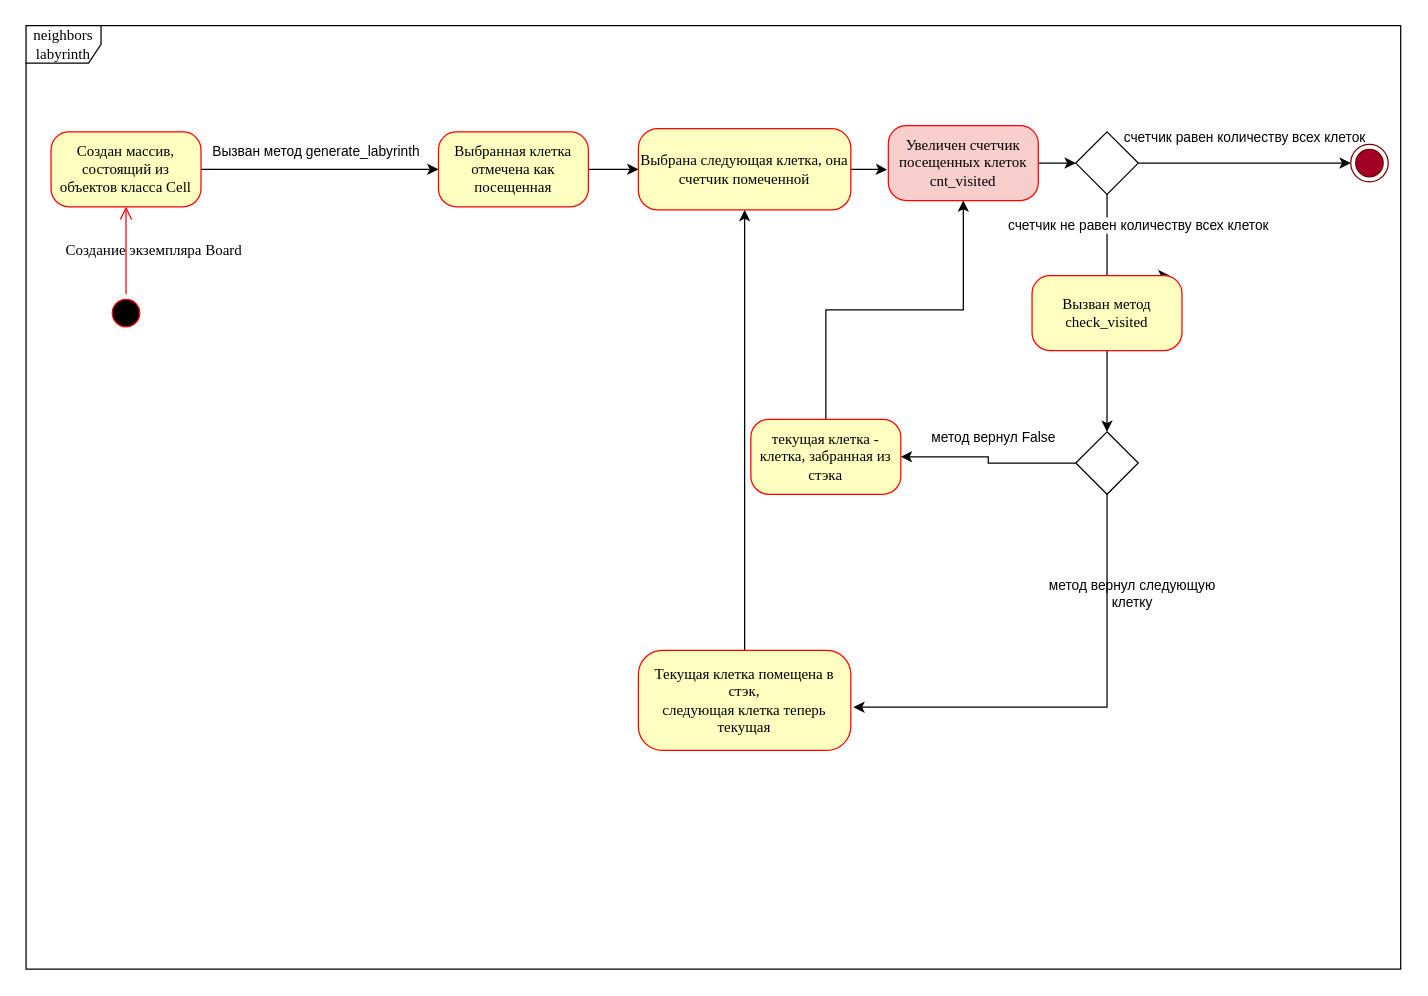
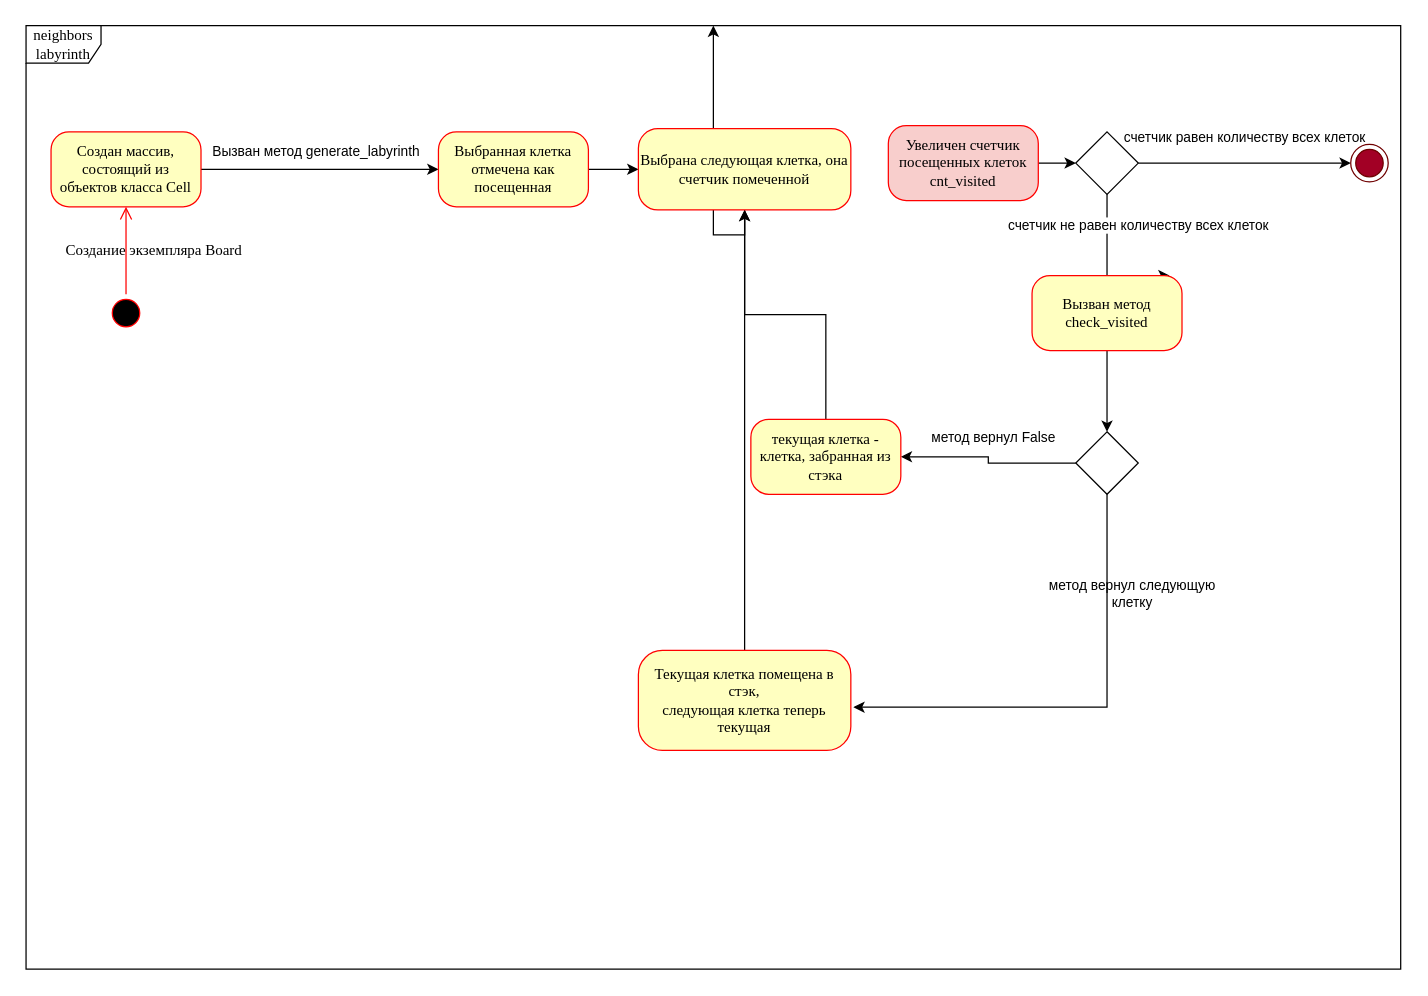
  <mxCell id="0" />
  <mxCell id="1" parent="0" />
  <mxCell id="2" value="" style="ellipse;html=1;shape=startState;fillColor=#000000;strokeColor=#ff0000;rounded=1;shadow=0;comic=0;labelBackgroundColor=none;fontFamily=Verdana;fontSize=12;fontColor=#000000;align=center;direction=south;whiteSpace=wrap;" parent="1" vertex="1"><mxGeometry x="85" y="235" width="30" height="30" as="geometry" /></mxCell>
  <mxCell id="3" style="edgeStyle=orthogonalEdgeStyle;rounded=0;orthogonalLoop=1;jettySize=auto;html=1;entryX=0;entryY=0.5;entryDx=0;entryDy=0;" edge="1" parent="1" source="5" target="7"><mxGeometry relative="1" as="geometry" /></mxCell>
  <mxCell id="4" value="Вызван метод generate_labyrinth" style="edgeLabel;html=1;align=center;verticalAlign=middle;resizable=0;points=[];" vertex="1" connectable="0" parent="3"><mxGeometry x="-0.12" relative="1" as="geometry"><mxPoint x="7" y="-15" as="offset" /></mxGeometry></mxCell>
  <mxCell id="5" value="Создан массив, состоящий из объектов класса Cell" style="rounded=1;whiteSpace=wrap;html=1;arcSize=24;fillColor=#ffffc0;strokeColor=#ff0000;shadow=0;comic=0;labelBackgroundColor=none;fontFamily=Verdana;fontSize=12;fontColor=#000000;align=center;" parent="1" vertex="1"><mxGeometry x="40" y="105" width="120" height="60" as="geometry" /></mxCell>
  <mxCell id="6" style="edgeStyle=orthogonalEdgeStyle;rounded=0;orthogonalLoop=1;jettySize=auto;html=1;entryX=0;entryY=0.5;entryDx=0;entryDy=0;" edge="1" parent="1" source="7" target="24"><mxGeometry relative="1" as="geometry" /></mxCell>
  <mxCell id="7" value="Выбранная клетка отмечена как посещенная" style="rounded=1;whiteSpace=wrap;html=1;arcSize=24;fillColor=#ffffc0;strokeColor=#ff0000;shadow=0;comic=0;labelBackgroundColor=none;fontFamily=Verdana;fontSize=12;fontColor=#000000;align=center;" parent="1" vertex="1"><mxGeometry x="350" y="105" width="120" height="60" as="geometry" /></mxCell>
  <mxCell id="8" value="neighbors labyrinth" style="shape=umlFrame;whiteSpace=wrap;html=1;rounded=1;shadow=0;comic=0;labelBackgroundColor=none;strokeWidth=1;fontFamily=Verdana;fontSize=12;align=center;" parent="1" vertex="1"><mxGeometry y="20" width="1100" height="755" as="geometry" x="20" /></mxCell>
  <mxCell id="9" value="Cоздание экземпляра Board" style="edgeStyle=orthogonalEdgeStyle;html=1;labelBackgroundColor=none;endArrow=open;endSize=8;strokeColor=#ff0000;fontFamily=Verdana;fontSize=12;align=left;" parent="1" source="2" target="5" edge="1"><mxGeometry y="50" relative="1" as="geometry"><mxPoint as="offset" /></mxGeometry></mxCell>
  <mxCell id="10" style="edgeStyle=orthogonalEdgeStyle;rounded=0;orthogonalLoop=1;jettySize=auto;html=1;entryX=0;entryY=0.5;entryDx=0;entryDy=0;" edge="1" parent="1" source="11" target="13"><mxGeometry relative="1" as="geometry" /></mxCell>
  <mxCell id="11" value="Увеличен счетчик посещенных клеток cnt_visited" style="rounded=1;whiteSpace=wrap;html=1;arcSize=24;fillColor=#f8cecc;strokeColor=#ff0000;shadow=0;comic=0;labelBackgroundColor=none;fontFamily=Verdana;fontSize=12;fontColor=#000000;align=center;" vertex="1" parent="1"><mxGeometry x="710" y="100" width="120" height="60" as="geometry" /></mxCell>
  <mxCell id="12" value="счетчик не равен количеству всех клеток" style="edgeStyle=orthogonalEdgeStyle;rounded=0;orthogonalLoop=1;jettySize=auto;html=1;" edge="1" parent="1" source="13"><mxGeometry x="-0.565" y="25" relative="1" as="geometry"><mxPoint x="935" y="220" as="targetPoint" /><Array as="points"><mxPoint x="885" y="220" /></Array><mxPoint as="offset" /></mxGeometry></mxCell>
  <mxCell id="13" value="" style="rhombus;whiteSpace=wrap;html=1;" vertex="1" parent="1"><mxGeometry x="860" y="105" width="50" height="50" as="geometry" /></mxCell>
  <mxCell id="14" value="&lt;div&gt;метод вернул следующую &lt;br&gt;&lt;/div&gt;&lt;div&gt;клетку&lt;/div&gt;" style="edgeStyle=orthogonalEdgeStyle;rounded=0;orthogonalLoop=1;jettySize=auto;html=1;" edge="1" parent="1" source="15" target="18"><mxGeometry x="1" y="132" relative="1" as="geometry"><mxPoint x="-112" y="130" as="offset" /></mxGeometry></mxCell>
  <mxCell id="15" value="Вызван метод check_visited" style="rounded=1;whiteSpace=wrap;html=1;arcSize=24;fillColor=#ffffc0;strokeColor=#ff0000;shadow=0;comic=0;labelBackgroundColor=none;fontFamily=Verdana;fontSize=12;fontColor=#000000;align=center;" vertex="1" parent="1"><mxGeometry x="825" y="220" width="120" height="60" as="geometry" /></mxCell>
  <mxCell id="16" style="edgeStyle=orthogonalEdgeStyle;rounded=0;orthogonalLoop=1;jettySize=auto;html=1;entryX=1.012;entryY=0.567;entryDx=0;entryDy=0;entryPerimeter=0;" edge="1" parent="1" source="18" target="20"><mxGeometry relative="1" as="geometry"><mxPoint x="830" y="365" as="targetPoint" /><Array as="points"><mxPoint x="885" y="565" /></Array></mxGeometry></mxCell>
  <mxCell id="17" value="&lt;div&gt;метод вернул False&lt;br&gt;&lt;/div&gt;" style="edgeStyle=orthogonalEdgeStyle;rounded=0;orthogonalLoop=1;jettySize=auto;html=1;entryX=1;entryY=0.5;entryDx=0;entryDy=0;" edge="1" parent="1" source="18" target="22"><mxGeometry x="-0.091" y="-20" relative="1" as="geometry"><mxPoint as="offset" /></mxGeometry></mxCell>
  <mxCell id="18" value="" style="rhombus;whiteSpace=wrap;html=1;" vertex="1" parent="1"><mxGeometry x="860" y="345" width="50" height="50" as="geometry" /></mxCell>
  <mxCell id="19" style="edgeStyle=orthogonalEdgeStyle;rounded=0;orthogonalLoop=1;jettySize=auto;html=1;entryX=0.5;entryY=1;entryDx=0;entryDy=0;" edge="1" parent="1" source="20" target="24"><mxGeometry relative="1" as="geometry" /></mxCell>
  <mxCell id="20" value="&lt;div&gt;Текущая клетка помещена в стэк,&lt;/div&gt;&lt;div&gt;следующая клетка теперь текущая&lt;br&gt;&lt;/div&gt;" style="rounded=1;whiteSpace=wrap;html=1;arcSize=24;fillColor=#ffffc0;strokeColor=#ff0000;shadow=0;comic=0;labelBackgroundColor=none;fontFamily=Verdana;fontSize=12;fontColor=#000000;align=center;" vertex="1" parent="1"><mxGeometry x="510" y="520" width="170" height="80" as="geometry" /></mxCell>
- <mxCell id="21" style="edgeStyle=orthogonalEdgeStyle;rounded=0;orthogonalLoop=1;jettySize=auto;html=1;" edge="1" parent="1" source="22" target="11"><mxGeometry relative="1" as="geometry" /></mxCell>
+ <mxCell id="21" style="edgeStyle=orthogonalEdgeStyle;rounded=0;orthogonalLoop=1;jettySize=auto;html=1;entryX=0.5;entryY=1;entryDx=0;entryDy=0;" edge="1" parent="1" source="22" target="24"><mxGeometry relative="1" as="geometry" /></mxCell>
  <mxCell id="22" value="текущая клетка - клетка, забранная из стэка" style="rounded=1;whiteSpace=wrap;html=1;arcSize=24;fillColor=#ffffc0;strokeColor=#ff0000;shadow=0;comic=0;labelBackgroundColor=none;fontFamily=Verdana;fontSize=12;fontColor=#000000;align=center;" vertex="1" parent="1"><mxGeometry x="600" y="335" width="120" height="60" as="geometry" /></mxCell>
- <mxCell id="23" style="edgeStyle=orthogonalEdgeStyle;rounded=0;orthogonalLoop=1;jettySize=auto;html=1;entryX=-0.008;entryY=0.59;entryDx=0;entryDy=0;entryPerimeter=0;" edge="1" parent="1" source="24" target="11"><mxGeometry relative="1" as="geometry" /></mxCell>
+ <mxCell id="23" style="edgeStyle=orthogonalEdgeStyle;rounded=0;orthogonalLoop=1;jettySize=auto;html=1;" edge="1" parent="1" source="24" target="8"><mxGeometry relative="1" as="geometry" /></mxCell>
  <mxCell id="24" value="Выбрана следующая клетка, она счетчик помеченной" style="rounded=1;whiteSpace=wrap;html=1;arcSize=24;fillColor=#ffffc0;strokeColor=#ff0000;shadow=0;comic=0;labelBackgroundColor=none;fontFamily=Verdana;fontSize=12;fontColor=#000000;align=center;" vertex="1" parent="1"><mxGeometry x="510" y="102.5" width="170" height="65" as="geometry" /></mxCell>
  <mxCell id="25" value="счетчик равен количеству всех клеток" style="edgeStyle=orthogonalEdgeStyle;rounded=0;orthogonalLoop=1;jettySize=auto;html=1;" edge="1" parent="1" source="13" target="26"><mxGeometry y="20" relative="1" as="geometry"><mxPoint x="1160" y="130" as="targetPoint" /><mxPoint x="910" y="130" as="sourcePoint" /><mxPoint as="offset" /></mxGeometry></mxCell>
  <mxCell id="26" value="" style="ellipse;shape=endState;fillColor=#a20025;strokeColor=#6F0000;fontColor=#ffffff;" vertex="1" parent="1"><mxGeometry x="1080" y="115" width="30" height="30" as="geometry" /></mxCell>
